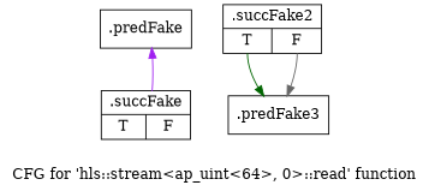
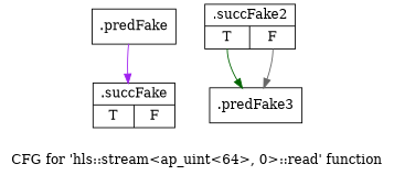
  digraph {
    label="CFG for 'hls::stream\<ap_uint\<64\>, 0\>::read' function"
    node [shape=record filename="/mnt/xilinx/Vitis_HLS/2021.2/include/hls_stream_thread_unsafe.h" linenumber=373]
    edge [execusionnum=3 filename="/mnt/xilinx/Vitis_HLS/2021.2/include/hls_stream_thread_unsafe.h"]
    n1 [label="{.predFake}" filename="" linenumber=""]
    n2 [label="{.succFake|{<s0>T|<s1>F}}" linenumber=370]
    n3 [label="{.succFake2|{<s0>T|<s1>F}}"]
    n4 [label="{.predFake3}"]
-   n2 -> n1 [color=purple]
+   n1 -> n2 [color=purple]
    n3 -> n4 [color=darkgreen tailport=s0 execusionnum="" filename=""]
    n3 -> n4 [color=gray40 tailport=s1]
  }
